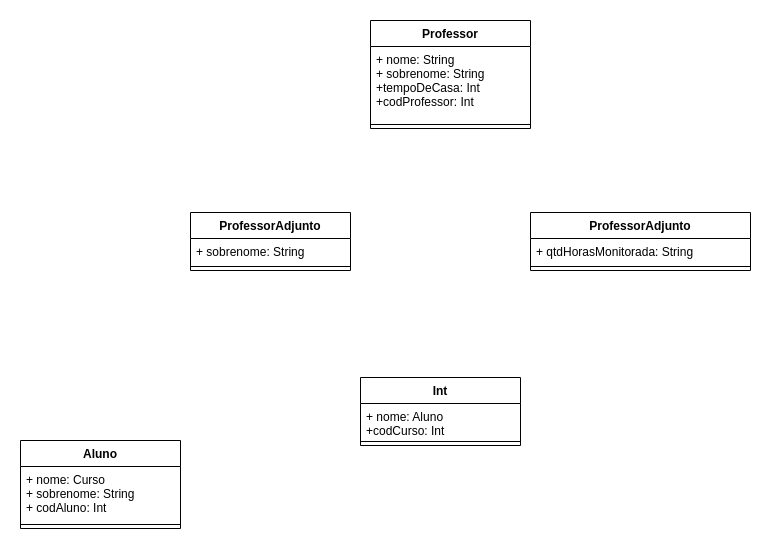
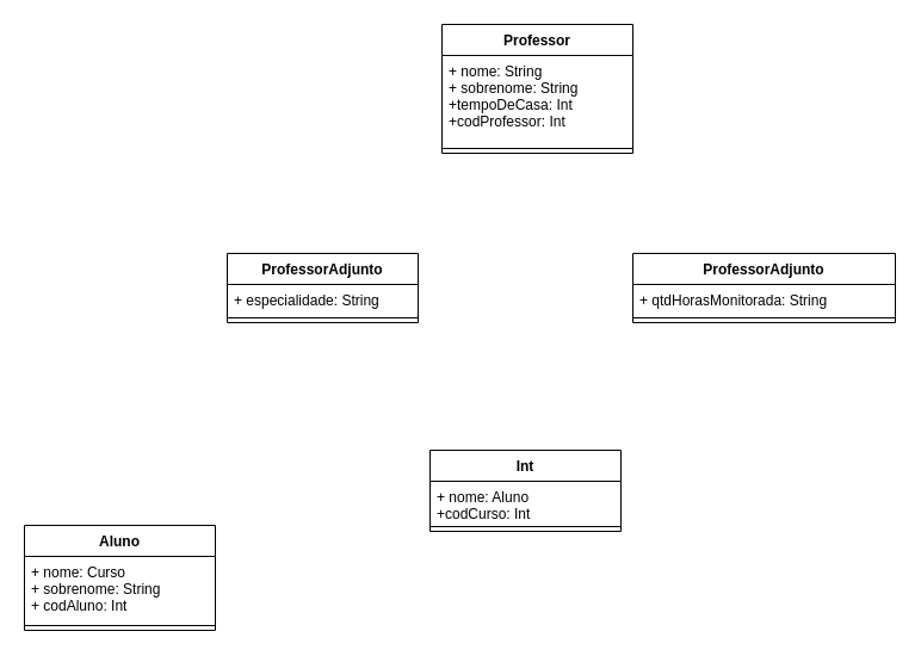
  <mxCell id="0" />
  <mxCell id="1" parent="0" />
  <mxCell id="2" value="Professor" style="swimlane;fontStyle=1;align=center;verticalAlign=top;childLayout=stackLayout;horizontal=1;startSize=26;horizontalStack=0;resizeParent=1;resizeParentMax=0;resizeLast=0;collapsible=1;marginBottom=0;" vertex="1" parent="1"><mxGeometry x="370" y="20" width="160" height="108" as="geometry" /></mxCell>
  <mxCell id="3" value="+ nome: String&#10;+ sobrenome: String&#10;+tempoDeCasa: Int&#10;+codProfessor: Int" style="text;strokeColor=none;fillColor=none;align=left;verticalAlign=top;spacingLeft=4;spacingRight=4;overflow=hidden;rotatable=0;points=[[0,0.5],[1,0.5]];portConstraint=eastwest;" vertex="1" parent="2"><mxGeometry y="26" width="160" height="74" as="geometry" /></mxCell>
  <mxCell id="4" value="" style="line;strokeWidth=1;fillColor=none;align=left;verticalAlign=middle;spacingTop=-1;spacingLeft=3;spacingRight=3;rotatable=0;labelPosition=right;points=[];portConstraint=eastwest;" vertex="1" parent="2"><mxGeometry y="100" width="160" height="8" as="geometry" /></mxCell>
  <mxCell id="5" value="ProfessorAdjunto" style="swimlane;fontStyle=1;align=center;verticalAlign=top;childLayout=stackLayout;horizontal=1;startSize=26;horizontalStack=0;resizeParent=1;resizeParentMax=0;resizeLast=0;collapsible=1;marginBottom=0;" vertex="1" parent="1"><mxGeometry x="530" y="212" width="220" height="58" as="geometry" /></mxCell>
  <mxCell id="6" value="+ qtdHorasMonitorada: String" style="text;strokeColor=none;fillColor=none;align=left;verticalAlign=top;spacingLeft=4;spacingRight=4;overflow=hidden;rotatable=0;points=[[0,0.5],[1,0.5]];portConstraint=eastwest;" vertex="1" parent="5"><mxGeometry y="26" width="220" height="24" as="geometry" /></mxCell>
  <mxCell id="7" value="" style="line;strokeWidth=1;fillColor=none;align=left;verticalAlign=middle;spacingTop=-1;spacingLeft=3;spacingRight=3;rotatable=0;labelPosition=right;points=[];portConstraint=eastwest;" vertex="1" parent="5"><mxGeometry y="50" width="220" height="8" as="geometry" /></mxCell>
  <mxCell id="8" value="ProfessorAdjunto" style="swimlane;fontStyle=1;align=center;verticalAlign=top;childLayout=stackLayout;horizontal=1;startSize=26;horizontalStack=0;resizeParent=1;resizeParentMax=0;resizeLast=0;collapsible=1;marginBottom=0;" vertex="1" parent="1"><mxGeometry x="190" y="212" width="160" height="58" as="geometry" /></mxCell>
- <mxCell id="9" value="+ sobrenome: String" style="text;strokeColor=none;fillColor=none;align=left;verticalAlign=top;spacingLeft=4;spacingRight=4;overflow=hidden;rotatable=0;points=[[0,0.5],[1,0.5]];portConstraint=eastwest;" vertex="1" parent="8"><mxGeometry y="26" width="160" height="24" as="geometry" /></mxCell>
+ <mxCell id="9" value="+ especialidade: String" style="text;strokeColor=none;fillColor=none;align=left;verticalAlign=top;spacingLeft=4;spacingRight=4;overflow=hidden;rotatable=0;points=[[0,0.5],[1,0.5]];portConstraint=eastwest;" vertex="1" parent="8"><mxGeometry y="26" width="160" height="24" as="geometry" /></mxCell>
  <mxCell id="10" value="" style="line;strokeWidth=1;fillColor=none;align=left;verticalAlign=middle;spacingTop=-1;spacingLeft=3;spacingRight=3;rotatable=0;labelPosition=right;points=[];portConstraint=eastwest;" vertex="1" parent="8"><mxGeometry y="50" width="160" height="8" as="geometry" /></mxCell>
  <mxCell id="11" value="Int" style="swimlane;fontStyle=1;align=center;verticalAlign=top;childLayout=stackLayout;horizontal=1;startSize=26;horizontalStack=0;resizeParent=1;resizeParentMax=0;resizeLast=0;collapsible=1;marginBottom=0;" vertex="1" parent="1"><mxGeometry x="360" y="377" width="160" height="68" as="geometry" /></mxCell>
  <mxCell id="12" value="+ nome: Aluno&#10;+codCurso: Int" style="text;strokeColor=none;fillColor=none;align=left;verticalAlign=top;spacingLeft=4;spacingRight=4;overflow=hidden;rotatable=0;points=[[0,0.5],[1,0.5]];portConstraint=eastwest;" vertex="1" parent="11"><mxGeometry y="26" width="160" height="34" as="geometry" /></mxCell>
  <mxCell id="13" value="" style="line;strokeWidth=1;fillColor=none;align=left;verticalAlign=middle;spacingTop=-1;spacingLeft=3;spacingRight=3;rotatable=0;labelPosition=right;points=[];portConstraint=eastwest;" vertex="1" parent="11"><mxGeometry y="60" width="160" height="8" as="geometry" /></mxCell>
  <mxCell id="14" value="Aluno" style="swimlane;fontStyle=1;align=center;verticalAlign=top;childLayout=stackLayout;horizontal=1;startSize=26;horizontalStack=0;resizeParent=1;resizeParentMax=0;resizeLast=0;collapsible=1;marginBottom=0;" vertex="1" parent="1"><mxGeometry x="20" y="440" width="160" height="88" as="geometry" /></mxCell>
  <mxCell id="15" value="+ nome: Curso&#10;+ sobrenome: String&#10;+ codAluno: Int" style="text;strokeColor=none;fillColor=none;align=left;verticalAlign=top;spacingLeft=4;spacingRight=4;overflow=hidden;rotatable=0;points=[[0,0.5],[1,0.5]];portConstraint=eastwest;" vertex="1" parent="14"><mxGeometry y="26" width="160" height="54" as="geometry" /></mxCell>
  <mxCell id="16" value="" style="line;strokeWidth=1;fillColor=none;align=left;verticalAlign=middle;spacingTop=-1;spacingLeft=3;spacingRight=3;rotatable=0;labelPosition=right;points=[];portConstraint=eastwest;" vertex="1" parent="14"><mxGeometry y="80" width="160" height="8" as="geometry" /></mxCell>
